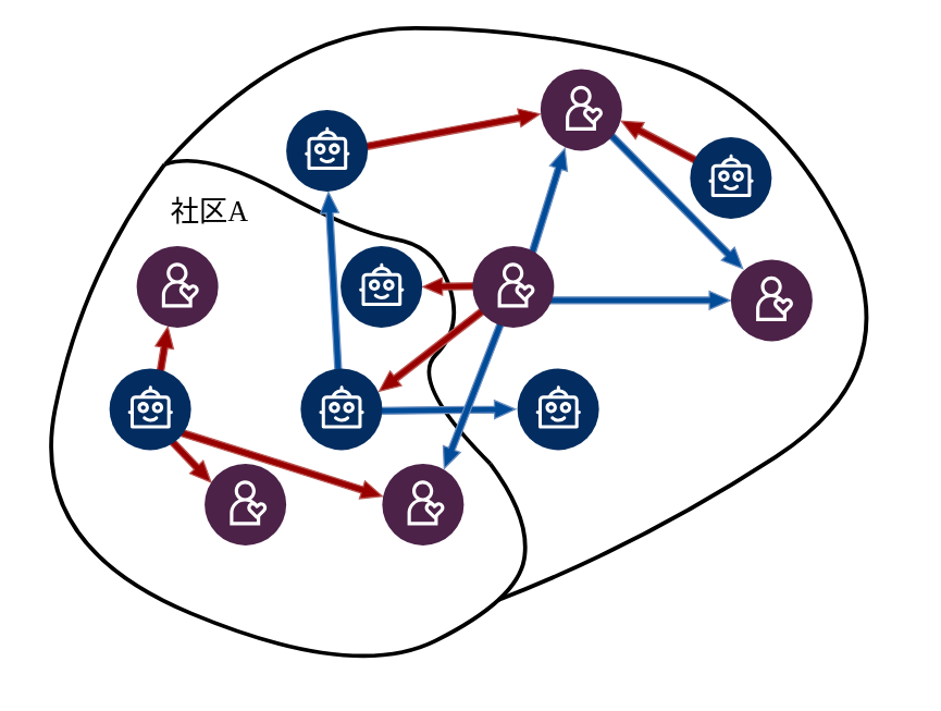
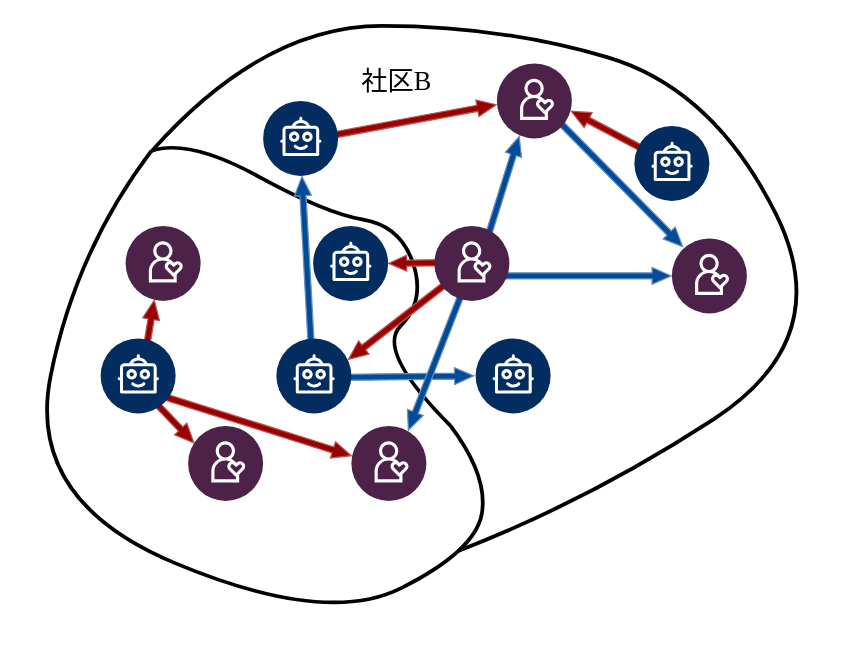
  <mxCell id="0" />
  <mxCell id="1" parent="0" />
  <mxCell id="2" value="" style="curved=1;endArrow=none;html=1;rounded=0;endFill=0;strokeWidth=3;" edge="1" parent="1"><mxGeometry width="50" height="50" relative="1" as="geometry"><mxPoint x="360" y="340" as="sourcePoint" /><mxPoint x="120.61" y="120" as="targetPoint" /><Array as="points"><mxPoint x="300" y="280" /><mxPoint x="340" y="240" /><mxPoint x="320" y="180" /><mxPoint x="260" y="170" /><mxPoint x="150.61" y="110" /></Array></mxGeometry></mxCell>
  <mxCell id="3" value="" style="shape=flexArrow;endArrow=classic;html=1;rounded=0;fillColor=#990000;strokeColor=#b85450;width=4.889;endSize=4.782;endWidth=7.605;exitX=0.411;exitY=0.523;exitDx=0;exitDy=0;exitPerimeter=0;" edge="1" parent="1" source="16"><mxGeometry width="50" height="50" relative="1" as="geometry"><mxPoint x="195" y="300" as="sourcePoint" /><mxPoint x="155" y="354" as="targetPoint" /></mxGeometry></mxCell>
  <mxCell id="4" value="" style="shape=flexArrow;endArrow=classic;html=1;rounded=0;fillColor=#990000;strokeColor=#b85450;width=4.889;endSize=4.782;endWidth=7.605;exitX=0.411;exitY=0.523;exitDx=0;exitDy=0;exitPerimeter=0;" edge="1" parent="1"><mxGeometry width="50" height="50" relative="1" as="geometry"><mxPoint x="111" y="311" as="sourcePoint" /><mxPoint x="123" y="239" as="targetPoint" /></mxGeometry></mxCell>
  <mxCell id="5" value="" style="shape=flexArrow;endArrow=classic;html=1;rounded=0;fillColor=#990000;strokeColor=#b85450;width=4.889;endSize=4.782;endWidth=7.605;" edge="1" parent="1"><mxGeometry width="50" height="50" relative="1" as="geometry"><mxPoint x="110" y="310" as="sourcePoint" /><mxPoint x="281" y="364" as="targetPoint" /></mxGeometry></mxCell>
  <mxCell id="6" value="" style="shape=flexArrow;endArrow=classic;html=1;rounded=0;fillColor=#004C99;strokeColor=#6c8ebf;width=4.889;endSize=4.782;endWidth=7.605;exitX=0.541;exitY=0.523;exitDx=0;exitDy=0;exitPerimeter=0;" edge="1" parent="1" source="20"><mxGeometry width="50" height="50" relative="1" as="geometry"><mxPoint x="388" y="222" as="sourcePoint" /><mxPoint x="379" y="300" as="targetPoint" /></mxGeometry></mxCell>
  <mxCell id="7" value="" style="shape=flexArrow;endArrow=classic;html=1;rounded=0;fillColor=#004C99;strokeColor=#6c8ebf;width=4.889;endSize=4.782;endWidth=7.605;exitX=0.51;exitY=0.528;exitDx=0;exitDy=0;exitPerimeter=0;" edge="1" parent="1" source="24"><mxGeometry width="50" height="50" relative="1" as="geometry"><mxPoint x="403" y="225" as="sourcePoint" /><mxPoint x="326" y="344" as="targetPoint" /></mxGeometry></mxCell>
  <mxCell id="8" value="" style="shape=flexArrow;endArrow=classic;html=1;rounded=0;fillColor=#004C99;strokeColor=#6c8ebf;width=4.889;endSize=4.782;endWidth=7.605;" edge="1" parent="1"><mxGeometry width="50" height="50" relative="1" as="geometry"><mxPoint x="380" y="220" as="sourcePoint" /><mxPoint x="415" y="108" as="targetPoint" /></mxGeometry></mxCell>
  <mxCell id="9" value="" style="shape=flexArrow;endArrow=classic;html=1;rounded=0;fillColor=#004C99;strokeColor=#6c8ebf;width=4.889;endSize=4.782;endWidth=7.605;" edge="1" parent="1"><mxGeometry width="50" height="50" relative="1" as="geometry"><mxPoint x="380" y="220" as="sourcePoint" /><mxPoint x="537" y="220" as="targetPoint" /></mxGeometry></mxCell>
  <mxCell id="10" value="" style="shape=flexArrow;endArrow=classic;html=1;rounded=0;fillColor=#004C99;strokeColor=#6c8ebf;width=4.889;endSize=4.782;endWidth=7.605;exitX=0.537;exitY=0.48;exitDx=0;exitDy=0;exitPerimeter=0;" edge="1" parent="1" source="23"><mxGeometry width="50" height="50" relative="1" as="geometry"><mxPoint x="280" y="342" as="sourcePoint" /><mxPoint x="546" y="197" as="targetPoint" /></mxGeometry></mxCell>
  <mxCell id="11" value="" style="shape=flexArrow;endArrow=classic;html=1;rounded=0;fillColor=#990000;strokeColor=#b85450;width=4.889;endSize=4.782;endWidth=7.605;exitX=0.492;exitY=0.539;exitDx=0;exitDy=0;exitPerimeter=0;" edge="1" parent="1" source="22"><mxGeometry width="50" height="50" relative="1" as="geometry"><mxPoint x="120" y="320" as="sourcePoint" /><mxPoint x="397" y="83" as="targetPoint" /></mxGeometry></mxCell>
  <mxCell id="12" value="" style="shape=flexArrow;endArrow=classic;html=1;rounded=0;fillColor=#990000;strokeColor=#b85450;width=4.889;endSize=4.782;endWidth=7.605;exitX=0.467;exitY=0.496;exitDx=0;exitDy=0;exitPerimeter=0;" edge="1" parent="1" source="26"><mxGeometry width="50" height="50" relative="1" as="geometry"><mxPoint x="130" y="330" as="sourcePoint" /><mxPoint x="456" y="88" as="targetPoint" /></mxGeometry></mxCell>
  <mxCell id="13" value="" style="shape=flexArrow;endArrow=classic;html=1;rounded=0;fillColor=#004C99;strokeColor=#6c8ebf;width=4.889;endSize=4.782;endWidth=7.605;exitX=0.498;exitY=0.706;exitDx=0;exitDy=0;exitPerimeter=0;" edge="1" parent="1" source="20"><mxGeometry width="50" height="50" relative="1" as="geometry"><mxPoint x="393" y="215" as="sourcePoint" /><mxPoint x="241" y="140" as="targetPoint" /></mxGeometry></mxCell>
  <mxCell id="14" value="" style="shape=flexArrow;endArrow=classic;html=1;rounded=0;fillColor=#990000;strokeColor=#b85450;width=4.889;endSize=4.782;endWidth=7.605;exitX=0.606;exitY=0.422;exitDx=0;exitDy=0;exitPerimeter=0;" edge="1" parent="1" source="24"><mxGeometry width="50" height="50" relative="1" as="geometry"><mxPoint x="382" y="219" as="sourcePoint" /><mxPoint x="278" y="287" as="targetPoint" /></mxGeometry></mxCell>
  <mxCell id="15" value="" style="shape=flexArrow;endArrow=classic;html=1;rounded=0;fillColor=#990000;strokeColor=#b85450;width=4.889;endSize=4.431;endWidth=6.716;exitX=0.42;exitY=0.489;exitDx=0;exitDy=0;exitPerimeter=0;" edge="1" parent="1" source="24"><mxGeometry width="50" height="50" relative="1" as="geometry"><mxPoint x="300" y="170" as="sourcePoint" /><mxPoint x="310" y="210" as="targetPoint" /></mxGeometry></mxCell>
  <mxCell id="16" value="" style="verticalLabelPosition=bottom;aspect=fixed;html=1;shape=mxgraph.salesforce.bots2;" vertex="1" parent="1"><mxGeometry x="80" y="270" width="60" height="60" as="geometry" /></mxCell>
  <mxCell id="17" value="" style="verticalLabelPosition=bottom;aspect=fixed;html=1;shape=mxgraph.salesforce.philantrophy2;" vertex="1" parent="1"><mxGeometry x="100" y="180" width="60" height="60" as="geometry" /></mxCell>
  <mxCell id="18" value="" style="verticalLabelPosition=bottom;aspect=fixed;html=1;shape=mxgraph.salesforce.philantrophy2;" vertex="1" parent="1"><mxGeometry x="150" y="340" width="60" height="60" as="geometry" /></mxCell>
  <mxCell id="19" value="" style="verticalLabelPosition=bottom;aspect=fixed;html=1;shape=mxgraph.salesforce.philantrophy2;" vertex="1" parent="1"><mxGeometry x="280.61" y="340" width="60" height="60" as="geometry" /></mxCell>
  <mxCell id="20" value="" style="verticalLabelPosition=bottom;aspect=fixed;html=1;shape=mxgraph.salesforce.bots2;" vertex="1" parent="1"><mxGeometry x="220.61" y="270" width="60" height="60" as="geometry" /></mxCell>
  <mxCell id="21" value="" style="verticalLabelPosition=bottom;aspect=fixed;html=1;shape=mxgraph.salesforce.bots2;" vertex="1" parent="1"><mxGeometry x="250" y="180" width="60" height="60" as="geometry" /></mxCell>
  <mxCell id="22" value="" style="verticalLabelPosition=bottom;aspect=fixed;html=1;shape=mxgraph.salesforce.bots2;" vertex="1" parent="1"><mxGeometry x="210" y="80" width="60" height="60" as="geometry" /></mxCell>
  <mxCell id="23" value="" style="verticalLabelPosition=bottom;aspect=fixed;html=1;shape=mxgraph.salesforce.philantrophy2;" vertex="1" parent="1"><mxGeometry x="397" y="50" width="60" height="60" as="geometry" /></mxCell>
  <mxCell id="24" value="" style="verticalLabelPosition=bottom;aspect=fixed;html=1;shape=mxgraph.salesforce.philantrophy2;" vertex="1" parent="1"><mxGeometry x="347" y="180" width="60" height="60" as="geometry" /></mxCell>
  <mxCell id="25" value="" style="verticalLabelPosition=bottom;aspect=fixed;html=1;shape=mxgraph.salesforce.philantrophy2;" vertex="1" parent="1"><mxGeometry x="537" y="190" width="60" height="60" as="geometry" /></mxCell>
  <mxCell id="26" value="" style="verticalLabelPosition=bottom;aspect=fixed;html=1;shape=mxgraph.salesforce.bots2;" vertex="1" parent="1"><mxGeometry x="507" y="100" width="60" height="60" as="geometry" /></mxCell>
  <mxCell id="27" value="" style="verticalLabelPosition=bottom;aspect=fixed;html=1;shape=mxgraph.salesforce.bots2;" vertex="1" parent="1"><mxGeometry x="380" y="270" width="60" height="60" as="geometry" /></mxCell>
  <mxCell id="28" value="" style="curved=1;endArrow=none;html=1;rounded=0;endFill=0;strokeWidth=3;" edge="1" parent="1"><mxGeometry width="50" height="50" relative="1" as="geometry"><mxPoint x="120.61" y="120" as="sourcePoint" /><mxPoint x="360" y="340" as="targetPoint" /><Array as="points"><mxPoint x="60" y="200" /><mxPoint x="20" y="400" /><mxPoint x="260" y="500" /><mxPoint x="380" y="440" /><mxPoint x="390" y="380" /></Array></mxGeometry></mxCell>
  <mxCell id="29" value="" style="curved=1;endArrow=none;html=1;rounded=0;endFill=0;strokeWidth=3;" edge="1" parent="1"><mxGeometry width="50" height="50" relative="1" as="geometry"><mxPoint x="366" y="440" as="sourcePoint" /><mxPoint x="121" y="120" as="targetPoint" /><Array as="points"><mxPoint x="470" y="400" /><mxPoint x="670" y="270" /><mxPoint x="570" y="70" /><mxPoint x="400" y="20" /><mxPoint x="210" y="20" /></Array></mxGeometry></mxCell>
- <mxCell id="30" value="社区A" style="text;html=1;align=center;verticalAlign=middle;whiteSpace=wrap;rounded=0;fontFamily=Times New Roman;fontSize=21;" vertex="1" parent="1"><mxGeometry x="124" y="140" width="60" height="30" as="geometry" /></mxCell>
+ <mxCell id="31" value="社区B" style="text;html=1;align=center;verticalAlign=middle;whiteSpace=wrap;rounded=0;fontFamily=Times New Roman;fontSize=21;" vertex="1" parent="1"><mxGeometry x="287" y="50" width="60" height="30" as="geometry" /></mxCell>
